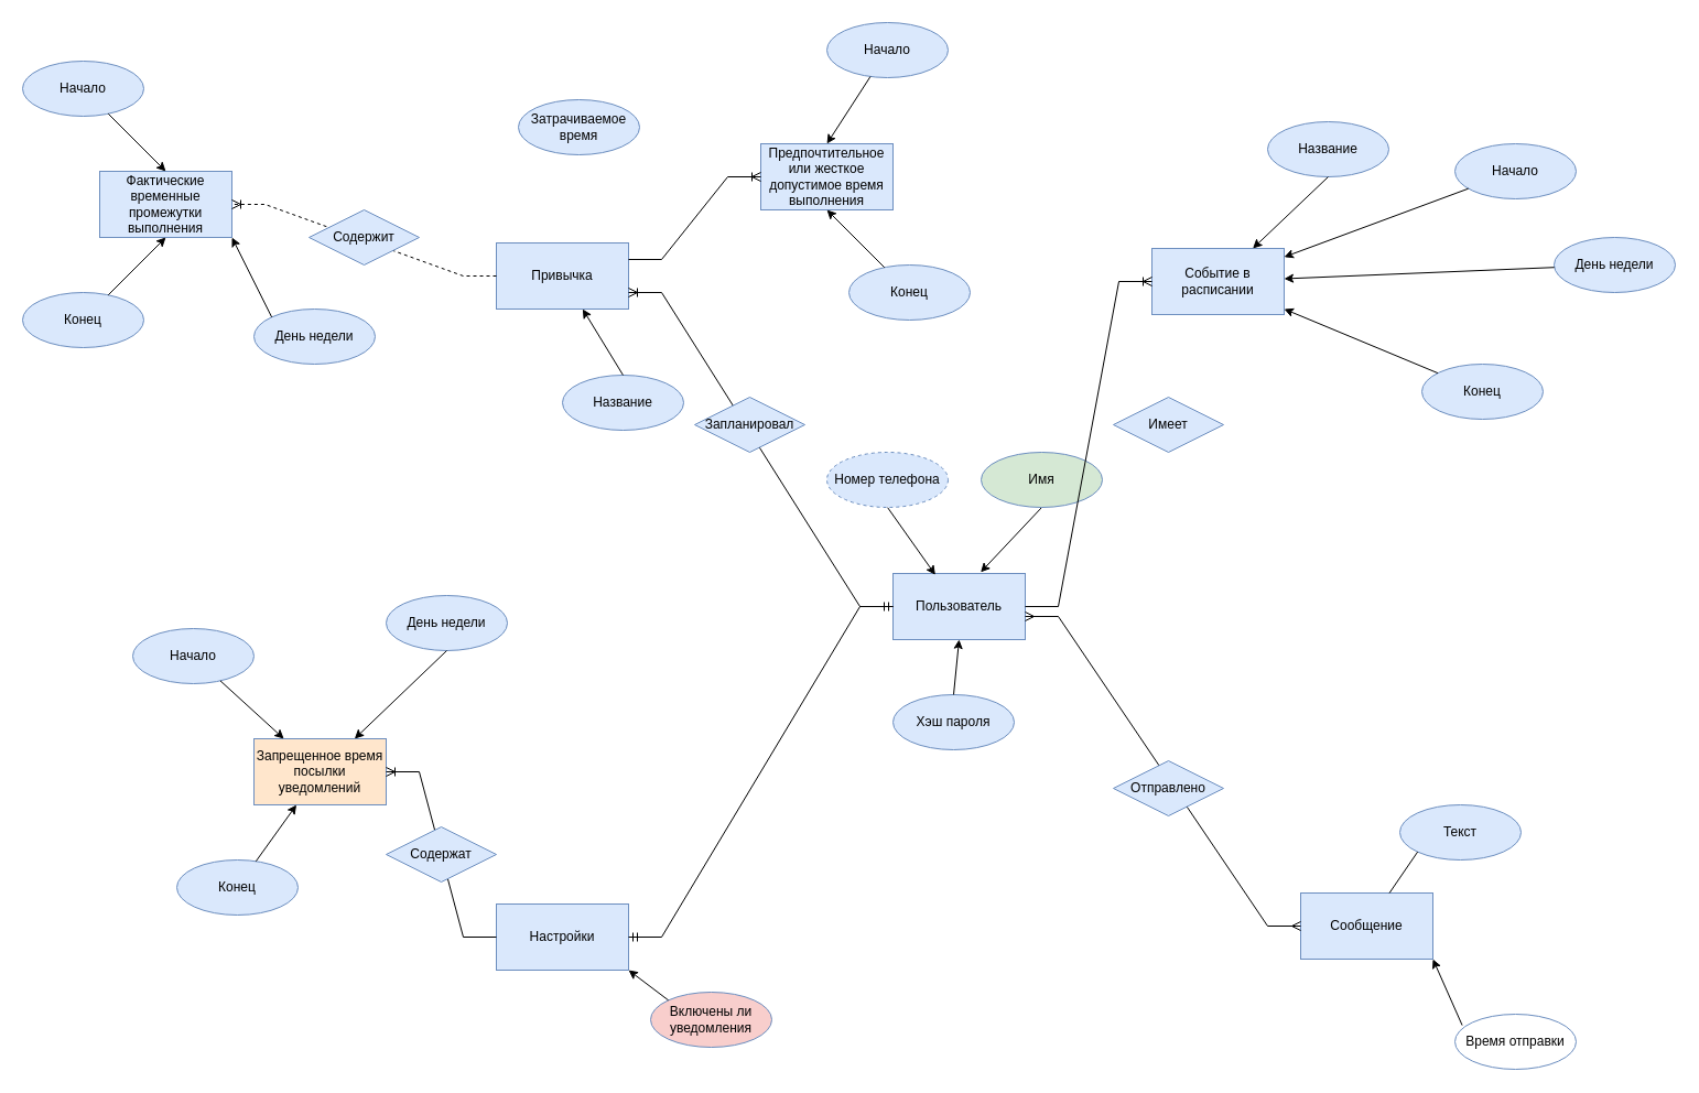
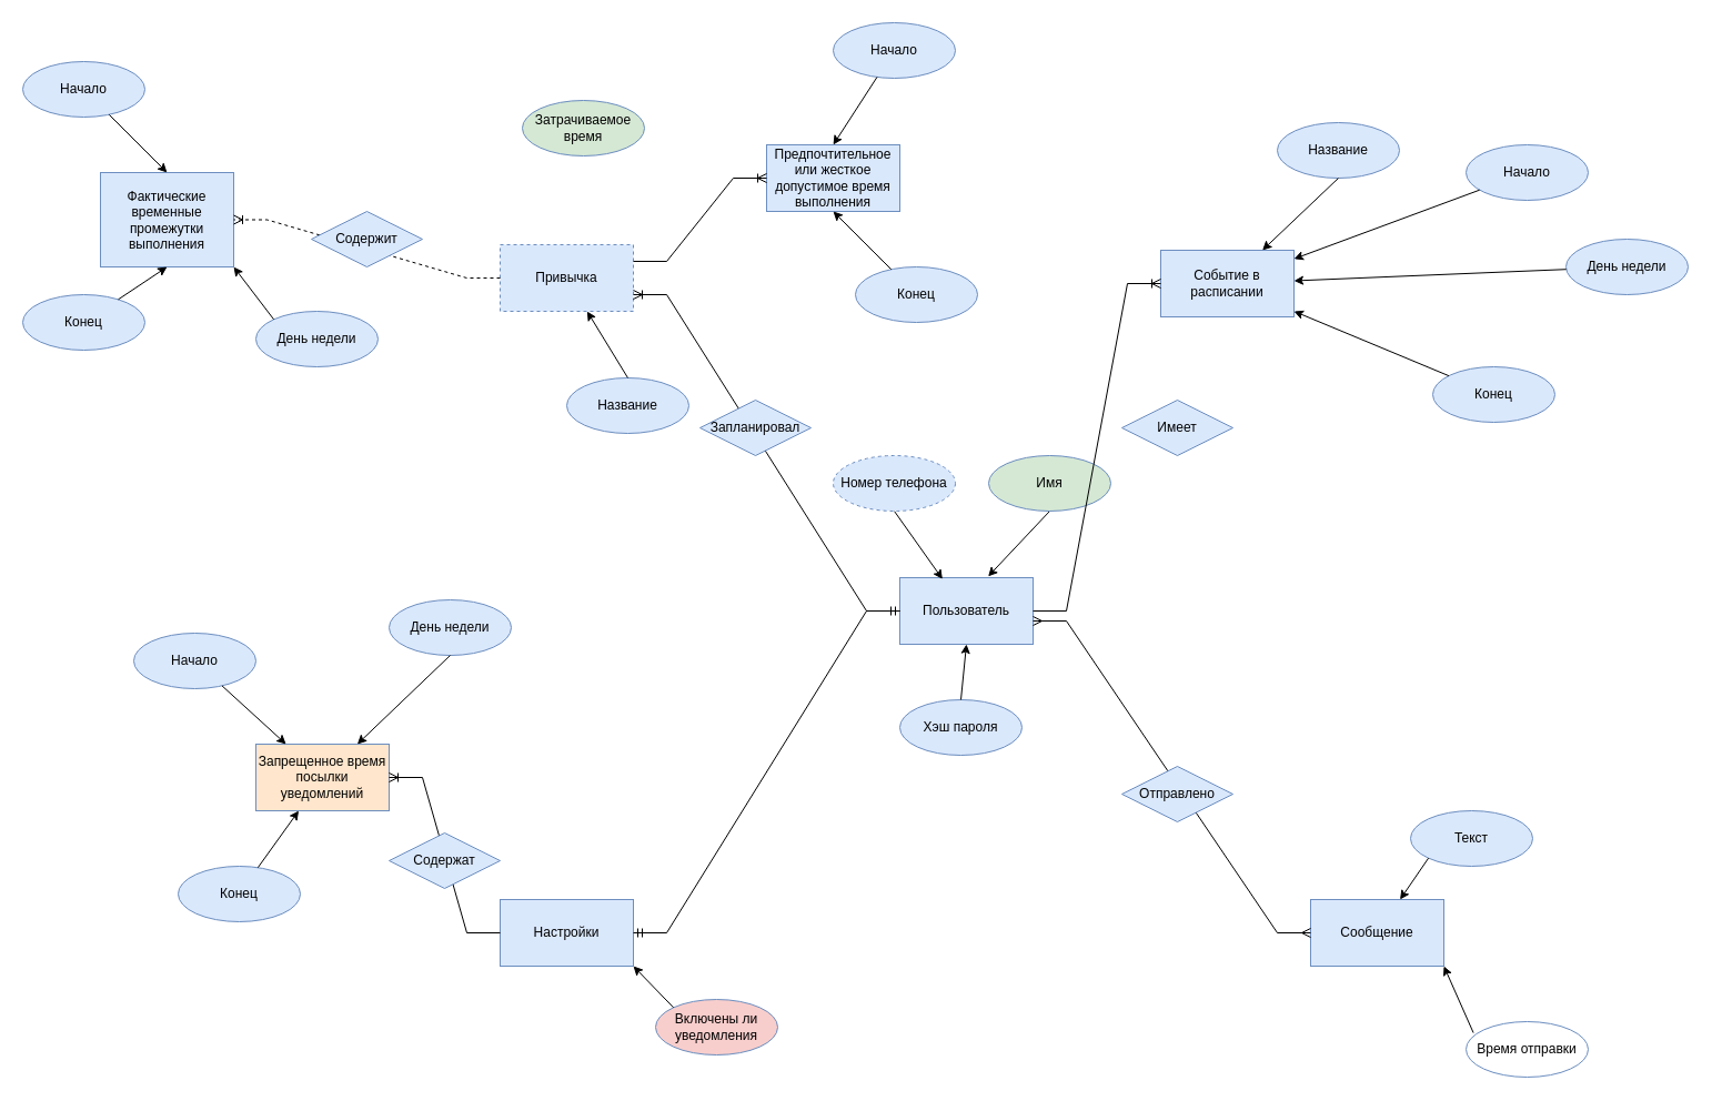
  <mxCell id="0" />
  <mxCell id="1" parent="0" />
  <mxCell id="2" value="Пользователь" style="rounded=0;whiteSpace=wrap;html=1;fillColor=#dae8fc;strokeColor=#6c8ebf;" parent="1" vertex="1"><mxGeometry x="810" y="520" width="120" height="60" as="geometry" /></mxCell>
  <mxCell id="3" value="" style="endArrow=classic;html=1;rounded=0;exitX=0.5;exitY=1;exitDx=0;exitDy=0;entryX=0.32;entryY=0.021;entryDx=0;entryDy=0;entryPerimeter=0;" parent="1" source="7" target="2" edge="1"><mxGeometry width="50" height="50" relative="1" as="geometry"><mxPoint x="769.749" y="494.142" as="sourcePoint" /><mxPoint x="860" y="520" as="targetPoint" /></mxGeometry></mxCell>
  <mxCell id="4" value="" style="endArrow=classic;html=1;rounded=0;exitX=0.5;exitY=1;exitDx=0;exitDy=0;entryX=0.663;entryY=-0.019;entryDx=0;entryDy=0;entryPerimeter=0;" parent="1" source="6" target="2" edge="1"><mxGeometry width="50" height="50" relative="1" as="geometry"><mxPoint x="845" y="460" as="sourcePoint" /><mxPoint x="890" y="530" as="targetPoint" /></mxGeometry></mxCell>
  <mxCell id="5" value="Событие в расписании" style="rounded=0;whiteSpace=wrap;html=1;fillColor=#dae8fc;strokeColor=#6c8ebf;" parent="1" vertex="1"><mxGeometry x="1045" y="225" width="120" height="60" as="geometry" /></mxCell>
  <mxCell id="6" value="Имя" style="ellipse;whiteSpace=wrap;html=1;align=center;fillColor=#d5e8d4;strokeColor=#6c8ebf;" parent="1" vertex="1"><mxGeometry x="890" y="410" width="110" height="50" as="geometry" /></mxCell>
  <mxCell id="7" value="Номер телефона" style="ellipse;whiteSpace=wrap;html=1;align=center;fillColor=#dae8fc;strokeColor=#6c8ebf;dashed=1;" parent="1" vertex="1"><mxGeometry x="750" y="410" width="110" height="50" as="geometry" /></mxCell>
  <mxCell id="8" value="" style="edgeStyle=entityRelationEdgeStyle;fontSize=12;html=1;endArrow=ERoneToMany;rounded=0;entryX=0;entryY=0.5;entryDx=0;entryDy=0;exitX=1;exitY=0.5;exitDx=0;exitDy=0;" parent="1" source="2" target="5" edge="1"><mxGeometry width="100" height="100" relative="1" as="geometry"><mxPoint x="810" y="600" as="sourcePoint" /><mxPoint x="910" y="500" as="targetPoint" /></mxGeometry></mxCell>
  <mxCell id="9" value="Имеет" style="shape=rhombus;perimeter=rhombusPerimeter;whiteSpace=wrap;html=1;align=center;fillColor=#dae8fc;strokeColor=#6c8ebf;" parent="1" vertex="1"><mxGeometry x="1010" y="360" width="100" height="50" as="geometry" /></mxCell>
  <mxCell id="10" value="Сообщение" style="whiteSpace=wrap;html=1;align=center;fillColor=#dae8fc;strokeColor=#6c8ebf;" parent="1" vertex="1"><mxGeometry x="1180" y="810" width="120" height="60" as="geometry" /></mxCell>
- <mxCell id="11" value="Настройки" style="whiteSpace=wrap;html=1;align=center;fillColor=#dae8fc;strokeColor=#6c8ebf;" parent="1" vertex="1"><mxGeometry y="820" width="120" height="60" as="geometry" x="450" /></mxCell>
+ <mxCell id="11" value="Настройки" style="whiteSpace=wrap;html=1;align=center;fillColor=#dae8fc;strokeColor=#6c8ebf;" parent="1" vertex="1"><mxGeometry x="450" y="810" width="120" height="60" as="geometry" /></mxCell>
  <mxCell id="12" value="" style="edgeStyle=entityRelationEdgeStyle;fontSize=12;html=1;endArrow=ERmandOne;startArrow=ERmandOne;rounded=0;exitX=1;exitY=0.5;exitDx=0;exitDy=0;entryX=0;entryY=0.5;entryDx=0;entryDy=0;" parent="1" source="11" target="2" edge="1"><mxGeometry width="100" height="100" relative="1" as="geometry"><mxPoint x="830" y="670" as="sourcePoint" /><mxPoint x="930" y="570" as="targetPoint" /><Array as="points"><mxPoint x="650" y="700" /></Array></mxGeometry></mxCell>
- <mxCell id="13" value="Привычка" style="rounded=0;whiteSpace=wrap;html=1;fillColor=#dae8fc;strokeColor=#6c8ebf;" parent="1" vertex="1"><mxGeometry width="120" height="60" as="geometry" x="450" y="220" /></mxCell>
+ <mxCell id="13" value="Привычка" style="rounded=0;whiteSpace=wrap;html=1;fillColor=#dae8fc;strokeColor=#6c8ebf;dashed=1;" parent="1" vertex="1"><mxGeometry width="120" height="60" as="geometry" x="450" y="220" /></mxCell>
  <mxCell id="14" value="" style="edgeStyle=entityRelationEdgeStyle;fontSize=12;html=1;endArrow=ERoneToMany;rounded=0;exitX=0;exitY=0.5;exitDx=0;exitDy=0;entryX=1;entryY=0.75;entryDx=0;entryDy=0;" parent="1" source="2" target="13" edge="1"><mxGeometry width="100" height="100" relative="1" as="geometry"><mxPoint x="650" y="600" as="sourcePoint" /><mxPoint x="860" y="490" as="targetPoint" /></mxGeometry></mxCell>
  <mxCell id="15" value="Хэш пароля" style="ellipse;whiteSpace=wrap;html=1;align=center;fillColor=#dae8fc;strokeColor=#6c8ebf;" parent="1" vertex="1"><mxGeometry x="810" y="630" width="110" height="50" as="geometry" /></mxCell>
  <mxCell id="16" value="Включены ли уведомления" style="ellipse;whiteSpace=wrap;html=1;align=center;fillColor=#f8cecc;strokeColor=#6c8ebf;" parent="1" vertex="1"><mxGeometry x="590" y="900" width="110" height="50" as="geometry" /></mxCell>
  <mxCell id="17" value="" style="endArrow=classic;html=1;rounded=0;exitX=0.5;exitY=0;exitDx=0;exitDy=0;entryX=0.5;entryY=1;entryDx=0;entryDy=0;" parent="1" source="15" target="2" edge="1"><mxGeometry width="50" height="50" relative="1" as="geometry"><mxPoint x="850" y="590" as="sourcePoint" /><mxPoint x="900" y="540" as="targetPoint" /></mxGeometry></mxCell>
  <mxCell id="18" value="Запланировал" style="shape=rhombus;perimeter=rhombusPerimeter;whiteSpace=wrap;html=1;align=center;fillColor=#dae8fc;strokeColor=#6c8ebf;" parent="1" vertex="1"><mxGeometry x="630" y="360" width="100" height="50" as="geometry" /></mxCell>
  <mxCell id="19" value="Название" style="ellipse;whiteSpace=wrap;html=1;align=center;fillColor=#dae8fc;strokeColor=#6c8ebf;" parent="1" vertex="1"><mxGeometry x="510" y="340" width="110" height="50" as="geometry" /></mxCell>
  <mxCell id="20" value="День недели" style="ellipse;whiteSpace=wrap;html=1;align=center;fillColor=#dae8fc;strokeColor=#6c8ebf;" parent="1" vertex="1"><mxGeometry x="230" y="280" width="110" height="50" as="geometry" /></mxCell>
- <mxCell id="21" value="Затрачиваемое время" style="ellipse;whiteSpace=wrap;html=1;align=center;fillColor=#dae8fc;strokeColor=#6c8ebf;" parent="1" vertex="1"><mxGeometry x="470" y="90" width="110" height="50" as="geometry" /></mxCell>
+ <mxCell id="21" value="Затрачиваемое время" style="ellipse;whiteSpace=wrap;html=1;align=center;fillColor=#d5e8d4;strokeColor=#6c8ebf;" parent="1" vertex="1"><mxGeometry x="470" y="90" width="110" height="50" as="geometry" /></mxCell>
  <mxCell id="22" value="" style="endArrow=classic;html=1;rounded=0;exitX=0;exitY=0;exitDx=0;exitDy=0;entryX=1;entryY=1;entryDx=0;entryDy=0;" parent="1" source="20" target="32" edge="1"><mxGeometry width="50" height="50" relative="1" as="geometry"><mxPoint x="740" y="400" as="sourcePoint" /><mxPoint x="790" y="350" as="targetPoint" /></mxGeometry></mxCell>
  <mxCell id="23" value="" style="endArrow=classic;html=1;rounded=0;exitX=0.5;exitY=0;exitDx=0;exitDy=0;" parent="1" source="19" target="13" edge="1"><mxGeometry width="50" height="50" relative="1" as="geometry"><mxPoint x="740" y="400" as="sourcePoint" /><mxPoint x="790" y="350" as="targetPoint" /></mxGeometry></mxCell>
  <mxCell id="24" value="" style="endArrow=classic;html=1;rounded=0;exitX=0;exitY=0;exitDx=0;exitDy=0;entryX=1;entryY=1;entryDx=0;entryDy=0;" parent="1" source="16" target="11" edge="1"><mxGeometry width="50" height="50" relative="1" as="geometry"><mxPoint x="770" y="790" as="sourcePoint" /><mxPoint x="820" y="740" as="targetPoint" /></mxGeometry></mxCell>
  <mxCell id="25" value="Название" style="ellipse;whiteSpace=wrap;html=1;align=center;fillColor=#dae8fc;strokeColor=#6c8ebf;" parent="1" vertex="1"><mxGeometry x="1150" y="110" width="110" height="50" as="geometry" /></mxCell>
  <mxCell id="26" value="День недели" style="ellipse;whiteSpace=wrap;html=1;align=center;fillColor=#dae8fc;strokeColor=#6c8ebf;" parent="1" vertex="1"><mxGeometry x="1410" y="215" width="110" height="50" as="geometry" /></mxCell>
  <mxCell id="27" value="" style="endArrow=classic;html=1;rounded=0;exitX=0.5;exitY=1;exitDx=0;exitDy=0;" parent="1" source="25" target="5" edge="1"><mxGeometry width="50" height="50" relative="1" as="geometry"><mxPoint x="1450" y="390" as="sourcePoint" /><mxPoint x="1198" y="270" as="targetPoint" /></mxGeometry></mxCell>
  <mxCell id="28" value="Текст" style="ellipse;whiteSpace=wrap;html=1;align=center;fillColor=#dae8fc;strokeColor=#6c8ebf;" parent="1" vertex="1"><mxGeometry x="1270" y="730" width="110" height="50" as="geometry" /></mxCell>
- <mxCell id="29" value="" style="endArrow=none;html=1;rounded=0;exitX=0;exitY=1;exitDx=0;exitDy=0;" parent="1" source="28" target="10" edge="1"><mxGeometry width="50" height="50" relative="1" as="geometry"><mxPoint x="1120" y="780" as="sourcePoint" /><mxPoint x="1170" y="730" as="targetPoint" /></mxGeometry></mxCell>
+ <mxCell id="29" value="" style="endArrow=classic;html=1;rounded=0;exitX=0;exitY=1;exitDx=0;exitDy=0;" parent="1" source="28" target="10" edge="1"><mxGeometry width="50" height="50" relative="1" as="geometry"><mxPoint x="1120" y="780" as="sourcePoint" /><mxPoint x="1170" y="730" as="targetPoint" /></mxGeometry></mxCell>
  <mxCell id="30" value="Время отправки" style="ellipse;whiteSpace=wrap;html=1;align=center;fillColor=#ffffff;strokeColor=#6c8ebf;" parent="1" vertex="1"><mxGeometry x="1320" y="920" width="110" height="50" as="geometry" /></mxCell>
  <mxCell id="31" value="" style="endArrow=classic;html=1;rounded=0;exitX=0.06;exitY=0.201;exitDx=0;exitDy=0;exitPerimeter=0;entryX=1;entryY=1;entryDx=0;entryDy=0;" parent="1" source="30" target="10" edge="1"><mxGeometry width="50" height="50" relative="1" as="geometry"><mxPoint x="1120" y="780" as="sourcePoint" /><mxPoint x="1170" y="730" as="targetPoint" /></mxGeometry></mxCell>
- <mxCell id="32" value="Фактические временные промежутки выполнения" style="rounded=0;whiteSpace=wrap;html=1;fillColor=#dae8fc;strokeColor=#6c8ebf;" parent="1" vertex="1"><mxGeometry x="90" y="155" width="120" height="60" as="geometry" /></mxCell>
+ <mxCell id="32" value="Фактические временные промежутки выполнения" style="rounded=0;whiteSpace=wrap;html=1;fillColor=#dae8fc;strokeColor=#6c8ebf;" parent="1" vertex="1"><mxGeometry x="90" y="155" width="120" height="85" as="geometry" /></mxCell>
  <mxCell id="33" value="" style="edgeStyle=entityRelationEdgeStyle;fontSize=12;html=1;endArrow=ERoneToMany;rounded=0;exitX=0;exitY=0.5;exitDx=0;exitDy=0;dashed=1;" parent="1" source="13" target="32" edge="1"><mxGeometry width="100" height="100" relative="1" as="geometry"><mxPoint x="540" y="460" as="sourcePoint" /><mxPoint x="440" y="560" as="targetPoint" /><Array as="points"><mxPoint x="430" y="250" /></Array></mxGeometry></mxCell>
  <mxCell id="34" value="Начало" style="ellipse;whiteSpace=wrap;html=1;align=center;fillColor=#dae8fc;strokeColor=#6c8ebf;" parent="1" vertex="1"><mxGeometry x="20" y="55" width="110" height="50" as="geometry" /></mxCell>
  <mxCell id="35" value="" style="endArrow=classic;html=1;rounded=0;entryX=0.5;entryY=0;entryDx=0;entryDy=0;" parent="1" source="34" target="32" edge="1"><mxGeometry width="50" height="50" relative="1" as="geometry"><mxPoint x="360" y="165" as="sourcePoint" /><mxPoint x="410" y="115" as="targetPoint" /></mxGeometry></mxCell>
  <mxCell id="36" value="Конец" style="ellipse;whiteSpace=wrap;html=1;align=center;fillColor=#dae8fc;strokeColor=#6c8ebf;" parent="1" vertex="1"><mxGeometry x="20" y="265" width="110" height="50" as="geometry" /></mxCell>
  <mxCell id="37" value="" style="endArrow=classic;html=1;rounded=0;entryX=0.5;entryY=1;entryDx=0;entryDy=0;" parent="1" source="36" target="32" edge="1"><mxGeometry width="50" height="50" relative="1" as="geometry"><mxPoint x="124" y="265" as="sourcePoint" /><mxPoint x="176" y="317" as="targetPoint" /></mxGeometry></mxCell>
  <mxCell id="38" value="Запрещенное время посылки уведомлений" style="rounded=0;whiteSpace=wrap;html=1;fillColor=#ffe6cc;strokeColor=#6c8ebf;" parent="1" vertex="1"><mxGeometry x="230" y="670" width="120" height="60" as="geometry" /></mxCell>
  <mxCell id="39" value="Начало" style="ellipse;whiteSpace=wrap;html=1;align=center;fillColor=#dae8fc;strokeColor=#6c8ebf;" parent="1" vertex="1"><mxGeometry x="120" y="570" width="110" height="50" as="geometry" /></mxCell>
  <mxCell id="40" value="" style="endArrow=classic;html=1;rounded=0;" parent="1" source="39" target="38" edge="1"><mxGeometry width="50" height="50" relative="1" as="geometry"><mxPoint x="500" y="680" as="sourcePoint" /><mxPoint x="550" y="630" as="targetPoint" /></mxGeometry></mxCell>
  <mxCell id="41" value="Конец" style="ellipse;whiteSpace=wrap;html=1;align=center;fillColor=#dae8fc;strokeColor=#6c8ebf;" parent="1" vertex="1"><mxGeometry x="160" y="780" width="110" height="50" as="geometry" /></mxCell>
  <mxCell id="42" value="" style="endArrow=classic;html=1;rounded=0;" parent="1" source="41" target="38" edge="1"><mxGeometry width="50" height="50" relative="1" as="geometry"><mxPoint x="264" y="780" as="sourcePoint" /><mxPoint x="316" y="832" as="targetPoint" /></mxGeometry></mxCell>
  <mxCell id="43" value="" style="edgeStyle=entityRelationEdgeStyle;fontSize=12;html=1;endArrow=ERoneToMany;rounded=0;entryX=1;entryY=0.5;entryDx=0;entryDy=0;exitX=0;exitY=0.5;exitDx=0;exitDy=0;" parent="1" source="11" target="38" edge="1"><mxGeometry width="100" height="100" relative="1" as="geometry"><mxPoint x="400" y="830" as="sourcePoint" /><mxPoint x="370" y="740" as="targetPoint" /></mxGeometry></mxCell>
  <mxCell id="44" value="Начало" style="ellipse;whiteSpace=wrap;html=1;align=center;fillColor=#dae8fc;strokeColor=#6c8ebf;" parent="1" vertex="1"><mxGeometry x="1320" y="130" width="110" height="50" as="geometry" /></mxCell>
  <mxCell id="45" value="" style="endArrow=classic;html=1;rounded=0;" parent="1" source="44" target="5" edge="1"><mxGeometry width="50" height="50" relative="1" as="geometry"><mxPoint x="1750" y="360" as="sourcePoint" /><mxPoint x="1800" y="310" as="targetPoint" /></mxGeometry></mxCell>
  <mxCell id="46" value="Конец" style="ellipse;whiteSpace=wrap;html=1;align=center;fillColor=#dae8fc;strokeColor=#6c8ebf;" parent="1" vertex="1"><mxGeometry x="1290" y="330" width="110" height="50" as="geometry" /></mxCell>
  <mxCell id="47" value="" style="endArrow=classic;html=1;rounded=0;" parent="1" source="46" target="5" edge="1"><mxGeometry width="50" height="50" relative="1" as="geometry"><mxPoint x="1514" y="460" as="sourcePoint" /><mxPoint x="1566" y="512" as="targetPoint" /></mxGeometry></mxCell>
  <mxCell id="48" value="Содержат" style="shape=rhombus;perimeter=rhombusPerimeter;whiteSpace=wrap;html=1;align=center;fillColor=#dae8fc;strokeColor=#6c8ebf;" parent="1" vertex="1"><mxGeometry x="350" y="750" width="100" height="50" as="geometry" /></mxCell>
  <mxCell id="49" value="Содержит" style="shape=rhombus;perimeter=rhombusPerimeter;whiteSpace=wrap;html=1;align=center;fillColor=#dae8fc;strokeColor=#6c8ebf;" parent="1" vertex="1"><mxGeometry x="280" y="190" width="100" height="50" as="geometry" /></mxCell>
  <mxCell id="50" value="Предпочтительное или жесткое допустимое время выполнения" style="rounded=0;whiteSpace=wrap;html=1;fillColor=#dae8fc;strokeColor=#6c8ebf;flipH=1;" parent="1" vertex="1"><mxGeometry x="690" y="130" width="120" height="60" as="geometry" /></mxCell>
  <mxCell id="51" value="Начало" style="ellipse;whiteSpace=wrap;html=1;align=center;fillColor=#dae8fc;strokeColor=#6c8ebf;flipH=1;" parent="1" vertex="1"><mxGeometry x="750" y="20" width="110" height="50" as="geometry" /></mxCell>
  <mxCell id="52" value="" style="endArrow=classic;html=1;rounded=0;entryX=0.5;entryY=0;entryDx=0;entryDy=0;" parent="1" source="51" target="50" edge="1"><mxGeometry width="50" height="50" relative="1" as="geometry"><mxPoint x="487.759" y="140" as="sourcePoint" /><mxPoint x="437.759" y="90" as="targetPoint" /></mxGeometry></mxCell>
  <mxCell id="53" value="Конец" style="ellipse;whiteSpace=wrap;html=1;align=center;fillColor=#dae8fc;strokeColor=#6c8ebf;flipH=1;" parent="1" vertex="1"><mxGeometry x="770" y="240" width="110" height="50" as="geometry" /></mxCell>
  <mxCell id="54" value="" style="endArrow=classic;html=1;rounded=0;entryX=0.5;entryY=1;entryDx=0;entryDy=0;" parent="1" source="53" target="50" edge="1"><mxGeometry width="50" height="50" relative="1" as="geometry"><mxPoint x="723.759" y="240" as="sourcePoint" /><mxPoint x="671.759" y="292" as="targetPoint" /></mxGeometry></mxCell>
  <mxCell id="55" value="" style="edgeStyle=entityRelationEdgeStyle;fontSize=12;html=1;endArrow=ERoneToMany;rounded=0;entryX=0;entryY=0.5;entryDx=0;entryDy=0;exitX=1;exitY=0.25;exitDx=0;exitDy=0;" parent="1" source="13" target="50" edge="1"><mxGeometry width="100" height="100" relative="1" as="geometry"><mxPoint x="500" y="440" as="sourcePoint" /><mxPoint x="600" y="340" as="targetPoint" /></mxGeometry></mxCell>
  <mxCell id="56" value="День недели" style="ellipse;whiteSpace=wrap;html=1;align=center;fillColor=#dae8fc;strokeColor=#6c8ebf;" parent="1" vertex="1"><mxGeometry x="350" y="540" width="110" height="50" as="geometry" /></mxCell>
  <mxCell id="57" value="" style="endArrow=classic;html=1;rounded=0;exitX=0.5;exitY=1;exitDx=0;exitDy=0;" parent="1" source="56" target="38" edge="1"><mxGeometry width="50" height="50" relative="1" as="geometry"><mxPoint x="540" y="740" as="sourcePoint" /><mxPoint x="590" y="690" as="targetPoint" /></mxGeometry></mxCell>
  <mxCell id="58" value="" style="endArrow=classic;html=1;rounded=0;" parent="1" source="26" target="5" edge="1"><mxGeometry width="50" height="50" relative="1" as="geometry"><mxPoint x="1110" y="460" as="sourcePoint" /><mxPoint x="1160" y="410" as="targetPoint" /></mxGeometry></mxCell>
  <mxCell id="59" value="" style="edgeStyle=entityRelationEdgeStyle;fontSize=12;html=1;endArrow=ERmany;startArrow=ERmany;rounded=0;exitX=1;exitY=0.65;exitDx=0;exitDy=0;exitPerimeter=0;" parent="1" source="2" target="10" edge="1"><mxGeometry width="100" height="100" relative="1" as="geometry"><mxPoint x="950" y="460" as="sourcePoint" /><mxPoint x="1050" y="360" as="targetPoint" /></mxGeometry></mxCell>
  <mxCell id="60" value="Отправлено" style="shape=rhombus;perimeter=rhombusPerimeter;whiteSpace=wrap;html=1;align=center;fillColor=#dae8fc;strokeColor=#6c8ebf;" parent="1" vertex="1"><mxGeometry x="1010" y="690" width="100" height="50" as="geometry" /></mxCell>
